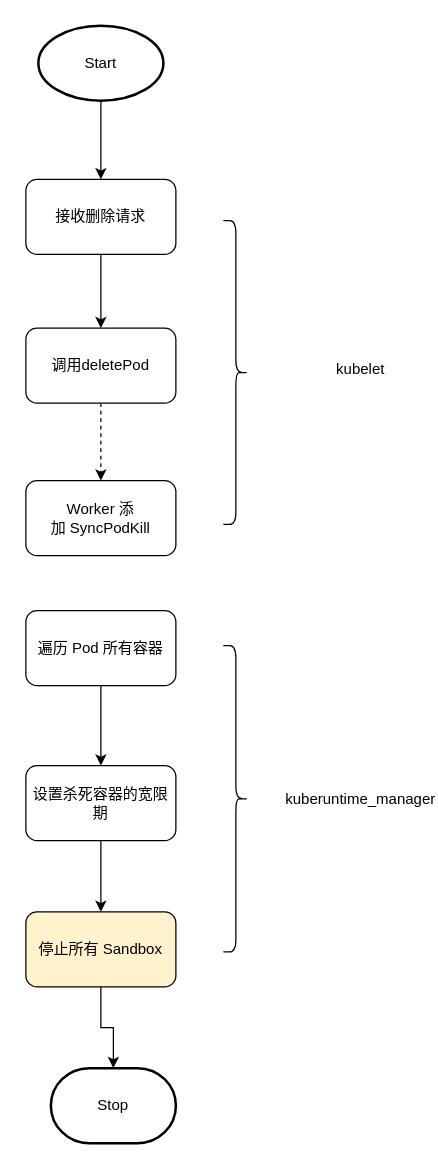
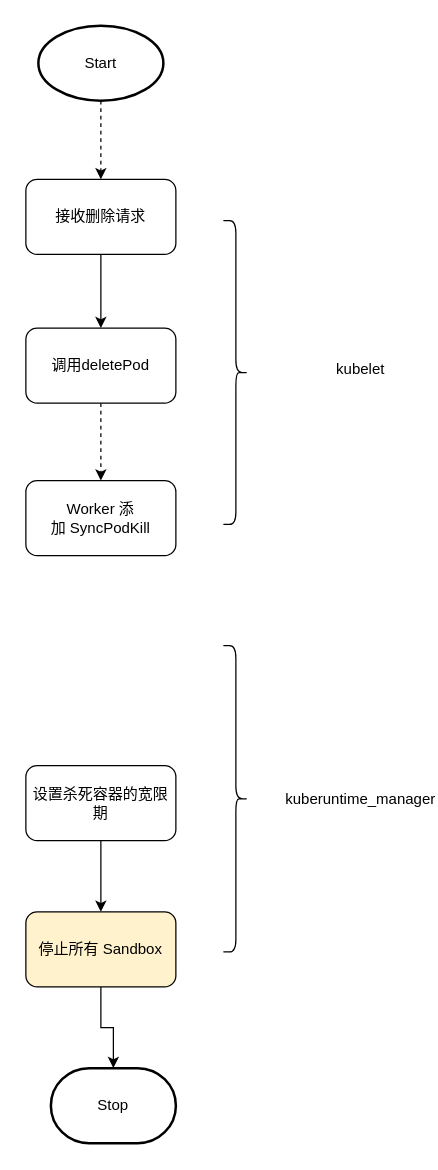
  <mxCell id="0" />
  <mxCell id="1" parent="0" />
- <mxCell id="2" style="edgeStyle=orthogonalEdgeStyle;rounded=0;orthogonalLoop=1;jettySize=auto;html=1;exitX=0.5;exitY=1;exitDx=0;exitDy=0;exitPerimeter=0;entryX=0.5;entryY=0;entryDx=0;entryDy=0;" edge="1" parent="1" source="3" target="5"><mxGeometry relative="1" as="geometry" /></mxCell>
+ <mxCell id="2" style="edgeStyle=orthogonalEdgeStyle;rounded=0;orthogonalLoop=1;jettySize=auto;html=1;exitX=0.5;exitY=1;exitDx=0;exitDy=0;exitPerimeter=0;entryX=0.5;entryY=0;entryDx=0;entryDy=0;dashed=1;" edge="1" parent="1" source="3" target="5"><mxGeometry relative="1" as="geometry" /></mxCell>
  <mxCell id="3" value="Start" style="strokeWidth=2;html=1;shape=mxgraph.flowchart.start_1;whiteSpace=wrap;" vertex="1" parent="1"><mxGeometry x="30" y="20" width="100" height="60" as="geometry" /></mxCell>
  <mxCell id="4" style="edgeStyle=orthogonalEdgeStyle;rounded=0;orthogonalLoop=1;jettySize=auto;html=1;exitX=0.5;exitY=1;exitDx=0;exitDy=0;" edge="1" parent="1" source="5" target="7"><mxGeometry relative="1" as="geometry" /></mxCell>
  <mxCell id="5" value="接收删除请求" style="rounded=1;whiteSpace=wrap;html=1;" vertex="1" parent="1"><mxGeometry x="20" y="143" width="120" height="60" as="geometry" /></mxCell>
  <mxCell id="6" style="edgeStyle=orthogonalEdgeStyle;rounded=0;orthogonalLoop=1;jettySize=auto;html=1;exitX=0.5;exitY=1;exitDx=0;exitDy=0;entryX=0.5;entryY=0;entryDx=0;entryDy=0;dashed=1;" edge="1" parent="1" source="7" target="9"><mxGeometry relative="1" as="geometry" /></mxCell>
  <mxCell id="7" value="调用deletePod" style="rounded=1;whiteSpace=wrap;html=1;" vertex="1" parent="1"><mxGeometry x="20" y="262" width="120" height="60" as="geometry" /></mxCell>
  <mxCell id="8" value="kubelet" style="text;html=1;strokeColor=none;fillColor=none;align=center;verticalAlign=middle;whiteSpace=wrap;rounded=0;" vertex="1" parent="1"><mxGeometry x="258" y="280" width="60" height="30" as="geometry" /></mxCell>
  <mxCell id="9" value="Worker 添加&amp;nbsp;SyncPodKill" style="rounded=1;whiteSpace=wrap;html=1;" vertex="1" parent="1"><mxGeometry x="20" y="384" width="120" height="60" as="geometry" /></mxCell>
- <mxCell id="10" style="edgeStyle=orthogonalEdgeStyle;rounded=0;orthogonalLoop=1;jettySize=auto;html=1;exitX=0.5;exitY=1;exitDx=0;exitDy=0;entryX=0.5;entryY=0;entryDx=0;entryDy=0;" edge="1" parent="1" source="11" target="14"><mxGeometry relative="1" as="geometry" /></mxCell>
- <mxCell id="11" value="遍历 Pod 所有容器" style="rounded=1;whiteSpace=wrap;html=1;" vertex="1" parent="1"><mxGeometry x="20" y="488" width="120" height="60" as="geometry" /></mxCell>
  <mxCell id="12" value="&lt;span&gt;kuberuntime_manager&lt;/span&gt;" style="text;html=1;strokeColor=none;fillColor=none;align=center;verticalAlign=middle;whiteSpace=wrap;rounded=0;" vertex="1" parent="1"><mxGeometry x="258" y="623.5" width="60" height="30" as="geometry" /></mxCell>
  <mxCell id="13" style="edgeStyle=orthogonalEdgeStyle;rounded=0;orthogonalLoop=1;jettySize=auto;html=1;exitX=0.5;exitY=1;exitDx=0;exitDy=0;entryX=0.5;entryY=0;entryDx=0;entryDy=0;" edge="1" parent="1" source="14" target="16"><mxGeometry relative="1" as="geometry" /></mxCell>
  <mxCell id="14" value="设置杀死容器的宽限期" style="rounded=1;whiteSpace=wrap;html=1;" vertex="1" parent="1"><mxGeometry x="20" y="612" width="120" height="60" as="geometry" /></mxCell>
  <mxCell id="15" style="edgeStyle=orthogonalEdgeStyle;rounded=0;orthogonalLoop=1;jettySize=auto;html=1;exitX=0.5;exitY=1;exitDx=0;exitDy=0;entryX=0.5;entryY=0;entryDx=0;entryDy=0;entryPerimeter=0;" edge="1" parent="1" source="16" target="17"><mxGeometry relative="1" as="geometry" /></mxCell>
  <mxCell id="16" value="停止所有 Sandbox" style="rounded=1;whiteSpace=wrap;html=1;fillColor=#fff2cc;" vertex="1" parent="1"><mxGeometry x="20" y="729" width="120" height="60" as="geometry" /></mxCell>
  <mxCell id="17" value="Stop" style="strokeWidth=2;html=1;shape=mxgraph.flowchart.terminator;whiteSpace=wrap;" vertex="1" parent="1"><mxGeometry x="40" y="854" width="100" height="60" as="geometry" /></mxCell>
  <mxCell id="18" value="" style="shape=curlyBracket;whiteSpace=wrap;html=1;rounded=1;flipH=1;" vertex="1" parent="1"><mxGeometry x="178" y="516" width="20" height="245" as="geometry" /></mxCell>
  <mxCell id="19" value="" style="shape=curlyBracket;whiteSpace=wrap;html=1;rounded=1;flipH=1;" vertex="1" parent="1"><mxGeometry x="178" y="176" width="20" height="243" as="geometry" /></mxCell>
